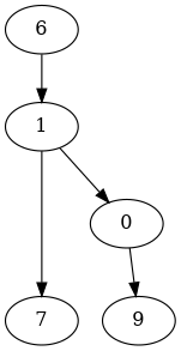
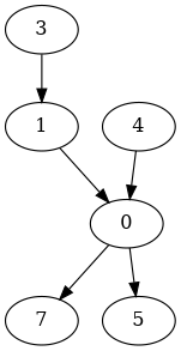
  digraph {
    n1 [label=7]
    0
-   5 [label=9]
+   5
    1
-   3 [label=6]
-   1 -> n1
+   3
+   4
+   0 -> n1
    0 -> 5
    1 -> 0
    3 -> 1
+   4 -> 0
  }
